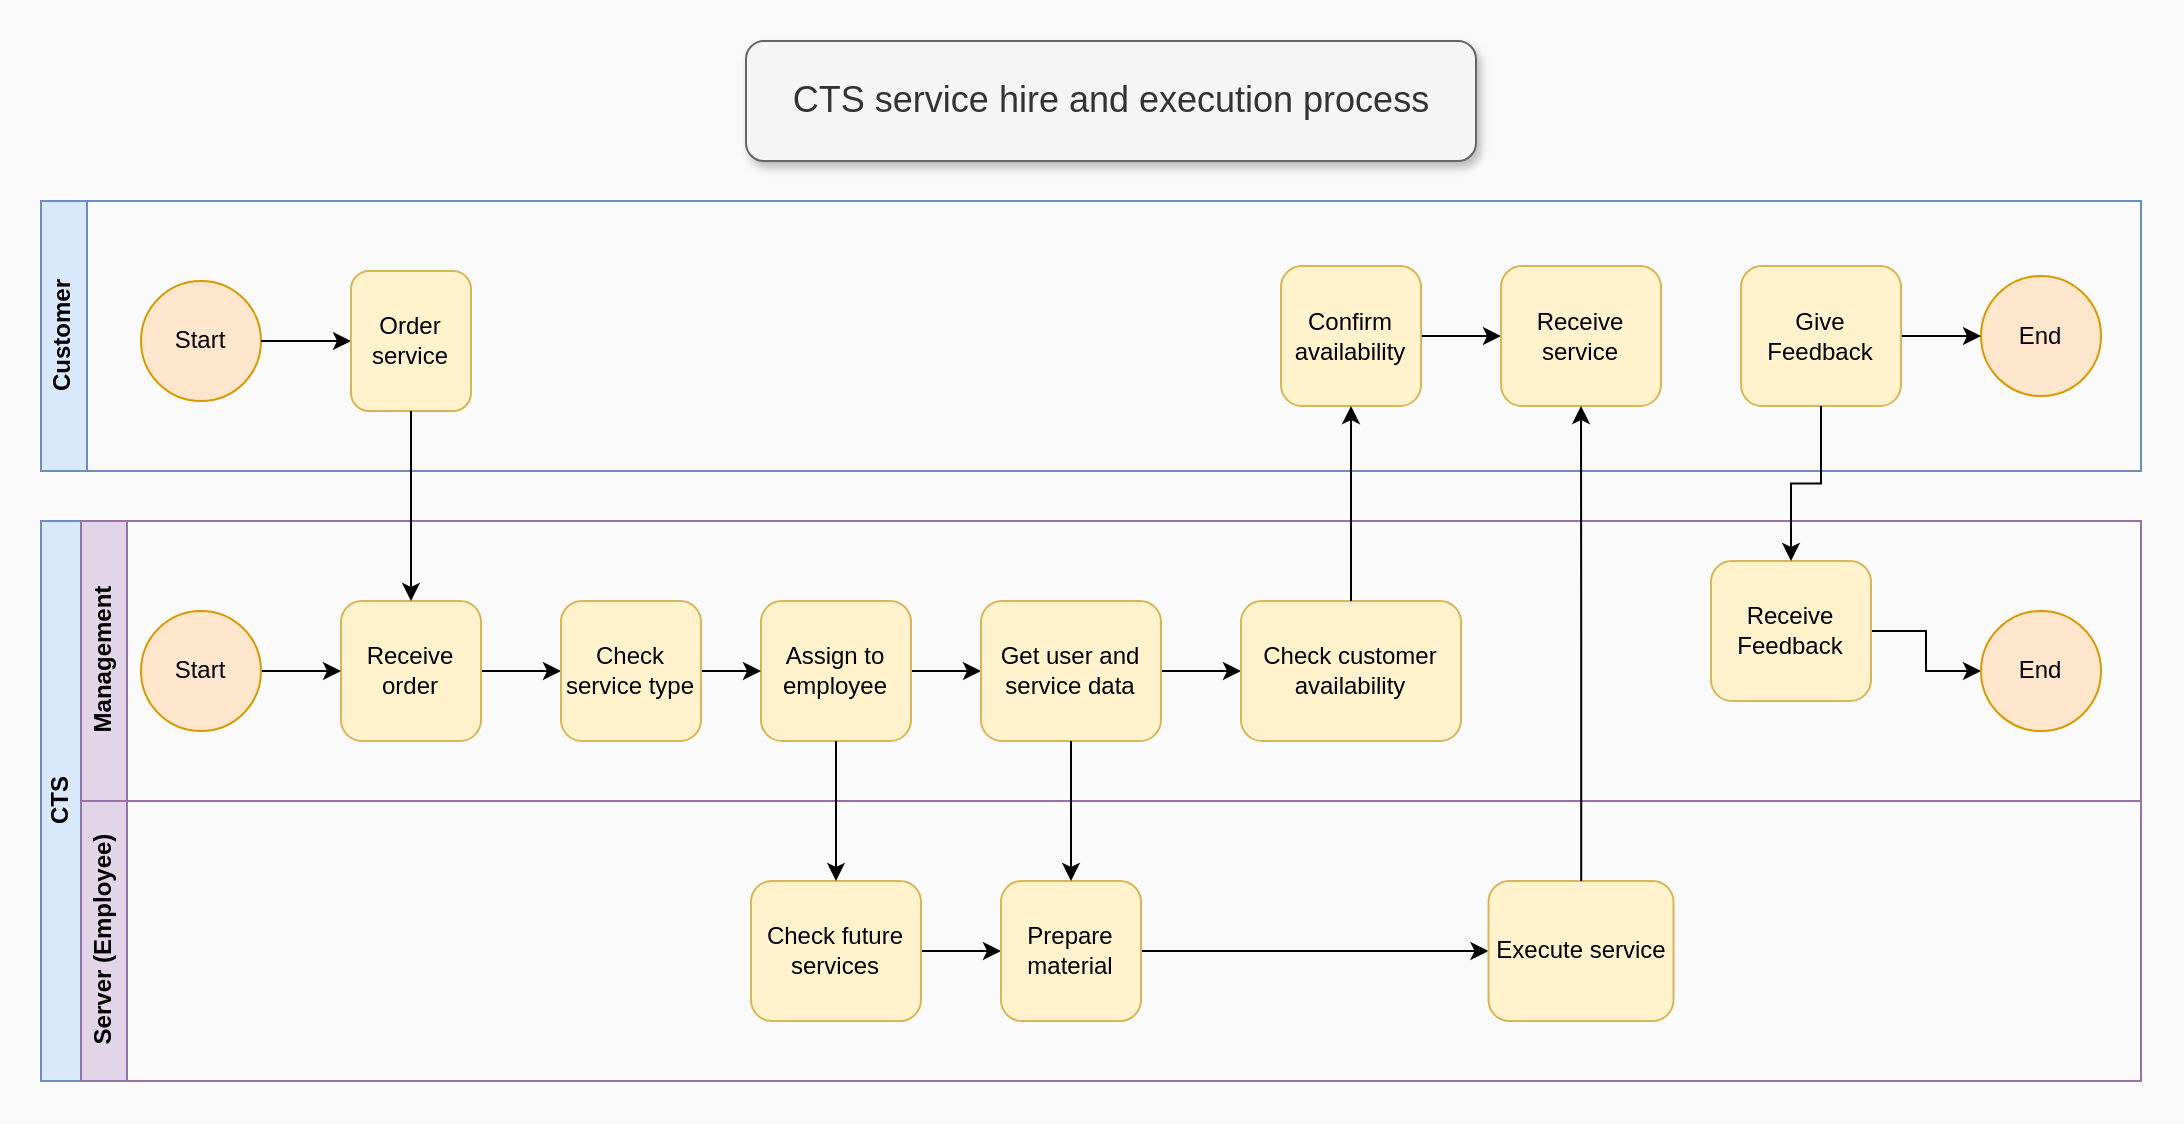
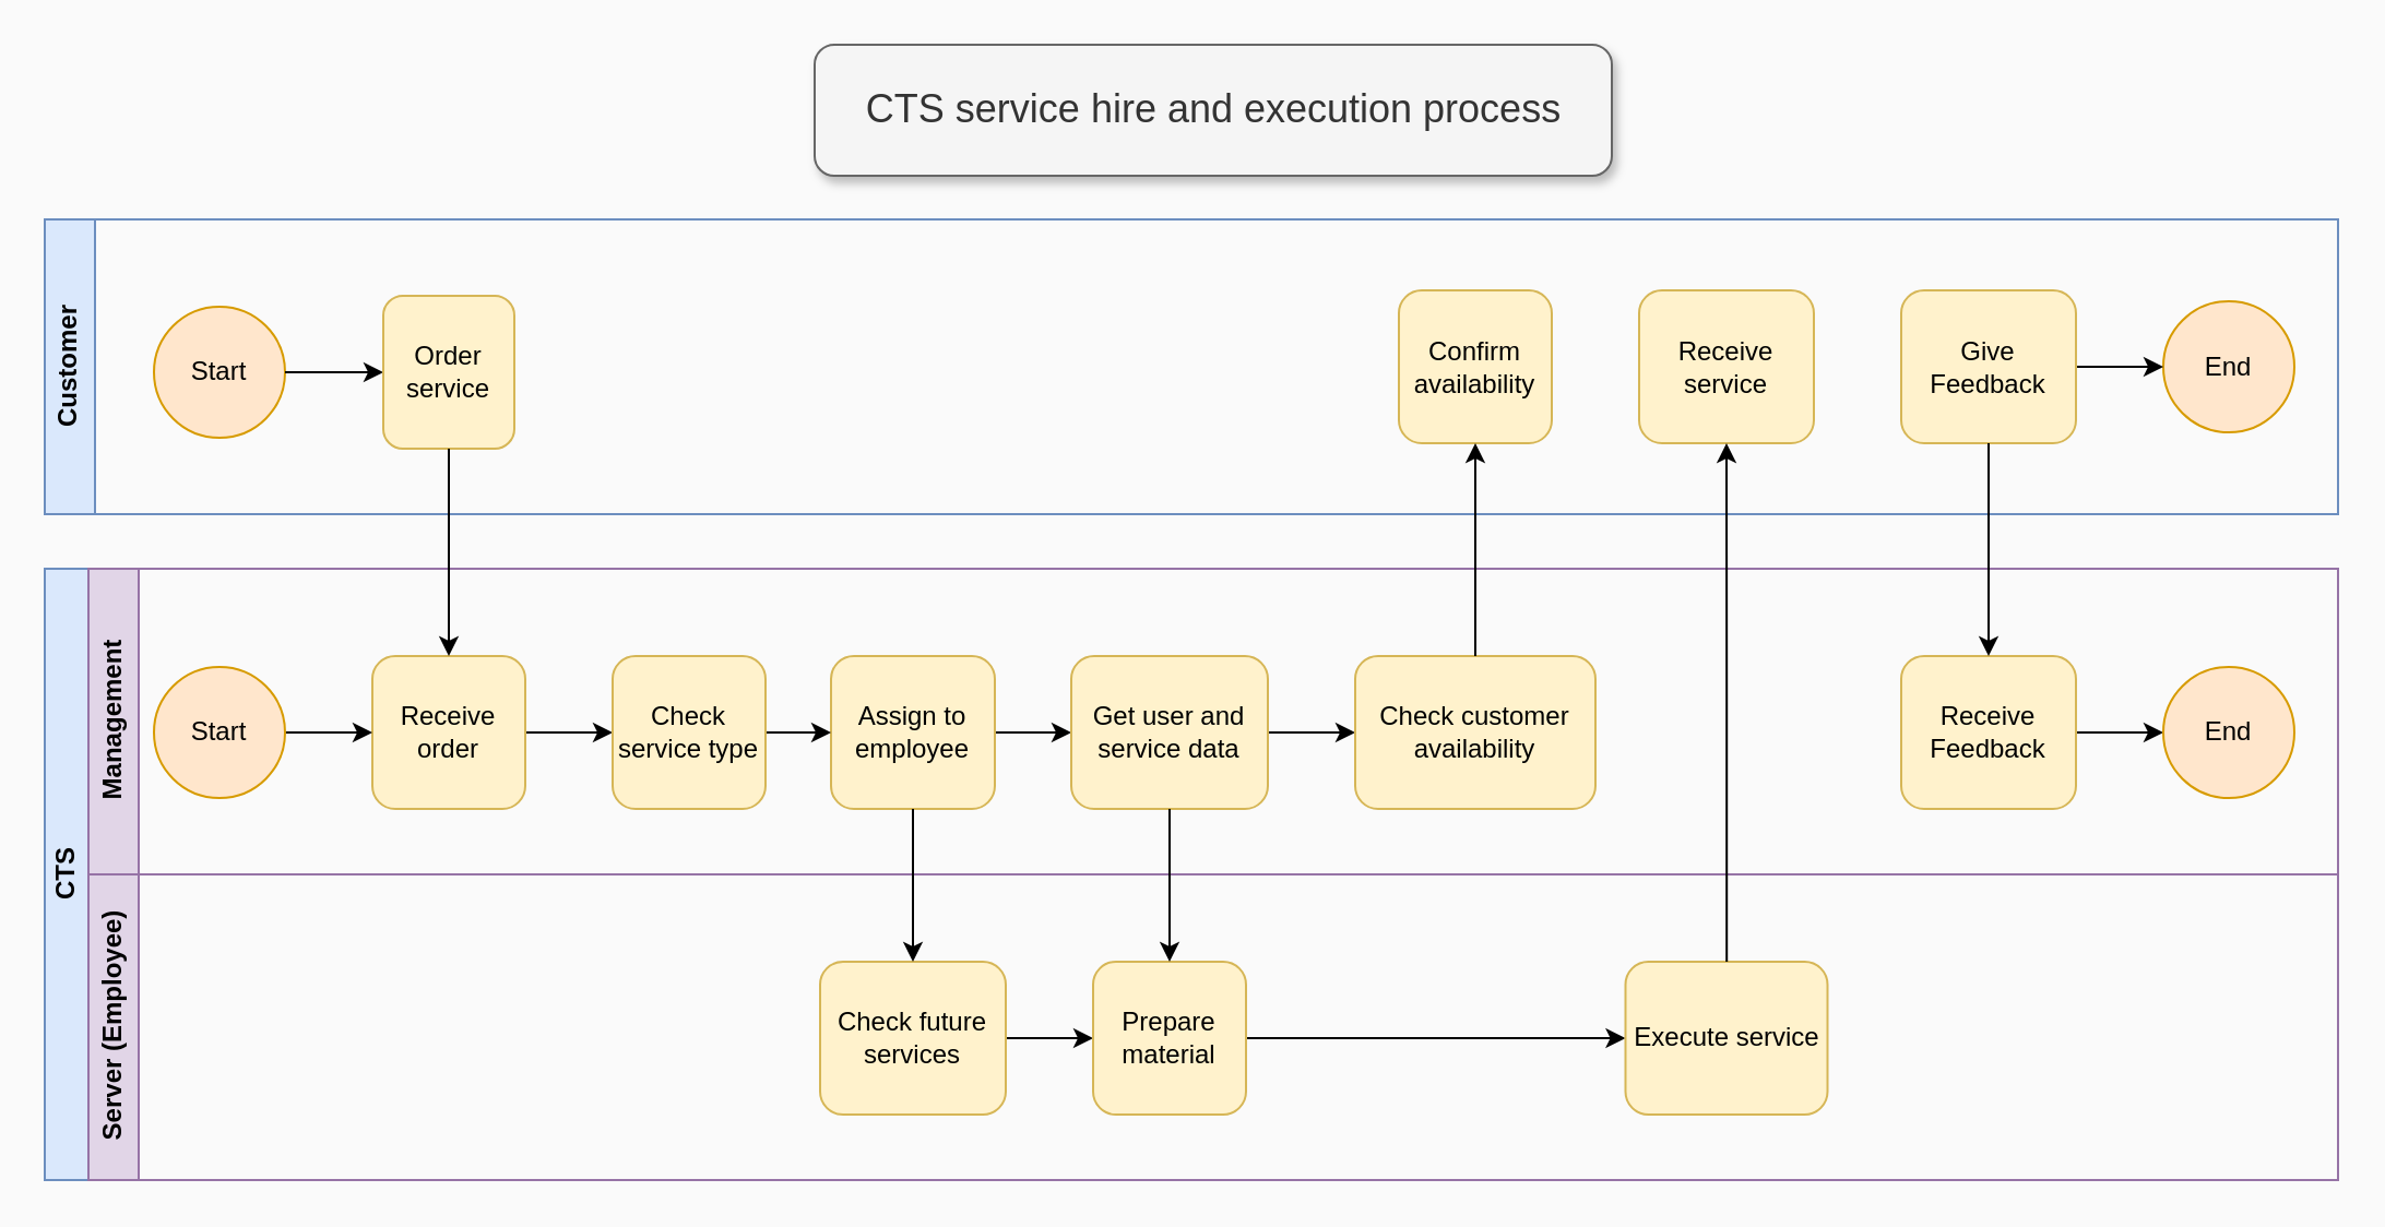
  <mxCell id="0" />
  <mxCell id="1" parent="0" />
  <mxCell id="2" value="&lt;div&gt;Customer&lt;/div&gt;" style="swimlane;horizontal=0;whiteSpace=wrap;html=1;fillColor=#dae8fc;strokeColor=#6c8ebf;rounded=0;shadow=0;glass=0;" parent="1" vertex="1"><mxGeometry x="20" y="100" width="1050" height="135" as="geometry" /></mxCell>
  <mxCell id="3" value="Start" style="ellipse;whiteSpace=wrap;html=1;aspect=fixed;fillColor=#ffe6cc;strokeColor=#d79b00;" parent="2" vertex="1"><mxGeometry x="50" y="40" width="60" height="60" as="geometry" /></mxCell>
- <mxCell id="4" value="" style="edgeStyle=orthogonalEdgeStyle;rounded=0;orthogonalLoop=1;jettySize=auto;html=1;fillColor=#fff2cc;strokeColor=#000000;" parent="2" source="5" target="6" edge="1"><mxGeometry relative="1" as="geometry" /></mxCell>
  <mxCell id="5" value="Confirm availability" style="whiteSpace=wrap;html=1;rounded=1;fillColor=#fff2cc;strokeColor=#d6b656;" parent="2" vertex="1"><mxGeometry x="620" y="32.5" width="70" height="70" as="geometry" /></mxCell>
  <mxCell id="6" value="Receive service" style="whiteSpace=wrap;html=1;rounded=1;fillColor=#fff2cc;strokeColor=#d6b656;" parent="2" vertex="1"><mxGeometry x="730" y="32.5" width="80" height="70" as="geometry" /></mxCell>
  <mxCell id="7" value="" style="edgeStyle=orthogonalEdgeStyle;rounded=0;orthogonalLoop=1;jettySize=auto;html=1;" parent="2" source="3" target="8" edge="1"><mxGeometry relative="1" as="geometry"><mxPoint x="180" y="185" as="targetPoint" /><mxPoint x="130" y="185" as="sourcePoint" /><Array as="points"><mxPoint x="90" y="80" /><mxPoint x="90" y="80" /></Array></mxGeometry></mxCell>
  <mxCell id="8" value="Order service" style="rounded=1;whiteSpace=wrap;html=1;fillColor=#fff2cc;strokeColor=#d6b656;" parent="2" vertex="1"><mxGeometry x="155" y="35" width="60" height="70" as="geometry" /></mxCell>
  <mxCell id="9" value="&lt;div&gt;End&lt;/div&gt;" style="ellipse;whiteSpace=wrap;html=1;aspect=fixed;fillColor=#ffe6cc;strokeColor=#d79b00;" parent="2" vertex="1"><mxGeometry x="970" y="37.5" width="60" height="60" as="geometry" /></mxCell>
  <mxCell id="10" value="" style="edgeStyle=orthogonalEdgeStyle;rounded=0;orthogonalLoop=1;jettySize=auto;html=1;" parent="2" source="11" target="9" edge="1"><mxGeometry relative="1" as="geometry" /></mxCell>
  <mxCell id="11" value="Give Feedback" style="whiteSpace=wrap;html=1;rounded=1;fillColor=#fff2cc;strokeColor=#d6b656;" parent="2" vertex="1"><mxGeometry x="850" y="32.5" width="80" height="70" as="geometry" /></mxCell>
  <mxCell id="12" value="CTS" style="swimlane;horizontal=0;whiteSpace=wrap;html=1;startSize=20;fillColor=#dae8fc;strokeColor=#6c8ebf;rounded=0;" parent="1" vertex="1"><mxGeometry x="20" y="260" width="1050" height="280" as="geometry"><mxRectangle x="30" y="300" width="40" height="130" as="alternateBounds" /></mxGeometry></mxCell>
  <mxCell id="13" value="Management" style="swimlane;horizontal=0;whiteSpace=wrap;html=1;fillColor=#e1d5e7;strokeColor=#9673a6;rounded=0;" parent="12" vertex="1"><mxGeometry x="20" width="1030" height="140" as="geometry" /></mxCell>
  <mxCell id="14" value="" style="edgeStyle=orthogonalEdgeStyle;rounded=0;orthogonalLoop=1;jettySize=auto;html=1;" parent="13" source="15" target="19" edge="1"><mxGeometry relative="1" as="geometry" /></mxCell>
  <mxCell id="15" value="Receive order" style="rounded=1;whiteSpace=wrap;html=1;fillColor=#fff2cc;strokeColor=#d6b656;" parent="13" vertex="1"><mxGeometry x="130" y="40" width="70" height="70" as="geometry" /></mxCell>
  <mxCell id="16" value="" style="edgeStyle=orthogonalEdgeStyle;rounded=0;orthogonalLoop=1;jettySize=auto;html=1;fillColor=#fff2cc;strokeColor=#000000;" parent="13" source="17" target="21" edge="1"><mxGeometry relative="1" as="geometry" /></mxCell>
  <mxCell id="17" value="Assign to employee" style="whiteSpace=wrap;html=1;rounded=1;fillColor=#fff2cc;strokeColor=#d6b656;" parent="13" vertex="1"><mxGeometry x="340" y="40" width="75" height="70" as="geometry" /></mxCell>
  <mxCell id="18" value="" style="edgeStyle=orthogonalEdgeStyle;rounded=0;orthogonalLoop=1;jettySize=auto;html=1;fillColor=#fff2cc;strokeColor=#000000;" parent="13" source="19" target="17" edge="1"><mxGeometry relative="1" as="geometry" /></mxCell>
  <mxCell id="19" value="Check service type" style="rounded=1;whiteSpace=wrap;html=1;fillColor=#fff2cc;strokeColor=#d6b656;" parent="13" vertex="1"><mxGeometry x="240" y="40" width="70" height="70" as="geometry" /></mxCell>
  <mxCell id="20" value="" style="edgeStyle=orthogonalEdgeStyle;rounded=0;orthogonalLoop=1;jettySize=auto;html=1;fillColor=#fff2cc;strokeColor=#000000;" parent="13" source="21" target="22" edge="1"><mxGeometry relative="1" as="geometry" /></mxCell>
  <mxCell id="21" value="Get user and service data" style="whiteSpace=wrap;html=1;rounded=1;fillColor=#fff2cc;strokeColor=#d6b656;" parent="13" vertex="1"><mxGeometry x="450" y="40" width="90" height="70" as="geometry" /></mxCell>
  <mxCell id="22" value="Check customer availability" style="whiteSpace=wrap;html=1;rounded=1;fillColor=#fff2cc;strokeColor=#d6b656;" parent="13" vertex="1"><mxGeometry x="580" y="40" width="110" height="70" as="geometry" /></mxCell>
  <mxCell id="23" value="" style="edgeStyle=orthogonalEdgeStyle;rounded=0;orthogonalLoop=1;jettySize=auto;html=1;entryX=0;entryY=0.5;entryDx=0;entryDy=0;" parent="13" source="24" target="15" edge="1"><mxGeometry relative="1" as="geometry"><mxPoint x="90" y="120" as="targetPoint" /></mxGeometry></mxCell>
  <mxCell id="24" value="Start" style="ellipse;whiteSpace=wrap;html=1;aspect=fixed;fillColor=#ffe6cc;strokeColor=#d79b00;" parent="13" vertex="1"><mxGeometry x="30" y="45" width="60" height="60" as="geometry" /></mxCell>
  <mxCell id="25" value="" style="edgeStyle=orthogonalEdgeStyle;rounded=0;orthogonalLoop=1;jettySize=auto;html=1;" parent="13" source="26" target="27" edge="1"><mxGeometry relative="1" as="geometry" /></mxCell>
- <mxCell id="26" value="Receive Feedback" style="whiteSpace=wrap;html=1;rounded=1;fillColor=#fff2cc;strokeColor=#d6b656;" parent="13" vertex="1"><mxGeometry x="815" y="20" width="80" height="70" as="geometry" /></mxCell>
+ <mxCell id="26" value="Receive Feedback" style="whiteSpace=wrap;html=1;rounded=1;fillColor=#fff2cc;strokeColor=#d6b656;" parent="13" vertex="1"><mxGeometry x="830" y="40" width="80" height="70" as="geometry" /></mxCell>
  <mxCell id="27" value="&lt;div&gt;End&lt;/div&gt;" style="ellipse;whiteSpace=wrap;html=1;aspect=fixed;fillColor=#ffe6cc;strokeColor=#d79b00;" parent="13" vertex="1"><mxGeometry x="950" y="45" width="60" height="60" as="geometry" /></mxCell>
  <mxCell id="28" value="Server (Employee)" style="swimlane;horizontal=0;whiteSpace=wrap;html=1;fillColor=#e1d5e7;strokeColor=#9673a6;" parent="1" vertex="1"><mxGeometry x="40" y="400" width="1030" height="140" as="geometry" /></mxCell>
  <mxCell id="29" value="" style="edgeStyle=orthogonalEdgeStyle;rounded=0;orthogonalLoop=1;jettySize=auto;html=1;fillColor=#fff2cc;strokeColor=#000000;" parent="28" source="30" target="32" edge="1"><mxGeometry relative="1" as="geometry" /></mxCell>
  <mxCell id="30" value="Check future services" style="whiteSpace=wrap;html=1;rounded=1;fillColor=#fff2cc;strokeColor=#d6b656;" parent="28" vertex="1"><mxGeometry x="335" y="40" width="85" height="70" as="geometry" /></mxCell>
  <mxCell id="31" value="" style="edgeStyle=orthogonalEdgeStyle;rounded=0;orthogonalLoop=1;jettySize=auto;html=1;fillColor=#fff2cc;strokeColor=#000000;" parent="28" source="32" target="33" edge="1"><mxGeometry relative="1" as="geometry" /></mxCell>
  <mxCell id="32" value="Prepare material" style="whiteSpace=wrap;html=1;rounded=1;fillColor=#fff2cc;strokeColor=#d6b656;" parent="28" vertex="1"><mxGeometry x="460" y="40" width="70" height="70" as="geometry" /></mxCell>
  <mxCell id="33" value="Execute service" style="whiteSpace=wrap;html=1;rounded=1;fillColor=#fff2cc;strokeColor=#d6b656;" parent="28" vertex="1"><mxGeometry x="703.75" y="40" width="92.5" height="70" as="geometry" /></mxCell>
  <mxCell id="34" style="edgeStyle=orthogonalEdgeStyle;rounded=0;orthogonalLoop=1;jettySize=auto;html=1;entryX=0.5;entryY=0;entryDx=0;entryDy=0;" parent="1" source="8" target="15" edge="1"><mxGeometry relative="1" as="geometry"><mxPoint x="270" y="300" as="targetPoint" /></mxGeometry></mxCell>
  <mxCell id="35" style="edgeStyle=orthogonalEdgeStyle;rounded=0;orthogonalLoop=1;jettySize=auto;html=1;entryX=0.5;entryY=0;entryDx=0;entryDy=0;fillColor=#fff2cc;strokeColor=#000000;" parent="1" source="17" target="30" edge="1"><mxGeometry relative="1" as="geometry"><mxPoint x="383" y="440" as="targetPoint" /></mxGeometry></mxCell>
  <mxCell id="36" value="" style="edgeStyle=orthogonalEdgeStyle;rounded=0;orthogonalLoop=1;jettySize=auto;html=1;fillColor=#fff2cc;strokeColor=#000000;" parent="1" source="21" target="32" edge="1"><mxGeometry relative="1" as="geometry" /></mxCell>
  <mxCell id="37" value="" style="edgeStyle=orthogonalEdgeStyle;rounded=0;orthogonalLoop=1;jettySize=auto;html=1;fillColor=#fff2cc;strokeColor=#000000;" parent="1" source="22" target="5" edge="1"><mxGeometry relative="1" as="geometry" /></mxCell>
  <mxCell id="38" value="" style="edgeStyle=orthogonalEdgeStyle;rounded=0;orthogonalLoop=1;jettySize=auto;html=1;entryX=0.5;entryY=1;entryDx=0;entryDy=0;fillColor=#fff2cc;strokeColor=#000000;" parent="1" source="33" target="6" edge="1"><mxGeometry relative="1" as="geometry"><mxPoint x="701.3" y="365" as="targetPoint" /></mxGeometry></mxCell>
  <mxCell id="39" value="" style="edgeStyle=orthogonalEdgeStyle;rounded=0;orthogonalLoop=1;jettySize=auto;html=1;fillColor=#fff2cc;strokeColor=#000000;" parent="1" source="11" target="26" edge="1"><mxGeometry relative="1" as="geometry" /></mxCell>
  <mxCell id="40" value="&lt;font style=&quot;font-size: 18px;&quot;&gt;CTS service hire and execution process&lt;/font&gt;" style="rounded=1;whiteSpace=wrap;html=1;fillColor=#f5f5f5;fillStyle=auto;strokeColor=#666666;glass=0;shadow=1;fontColor=#333333;" vertex="1" parent="1"><mxGeometry x="372.5" y="20" width="365" height="60" as="geometry" /></mxCell>
